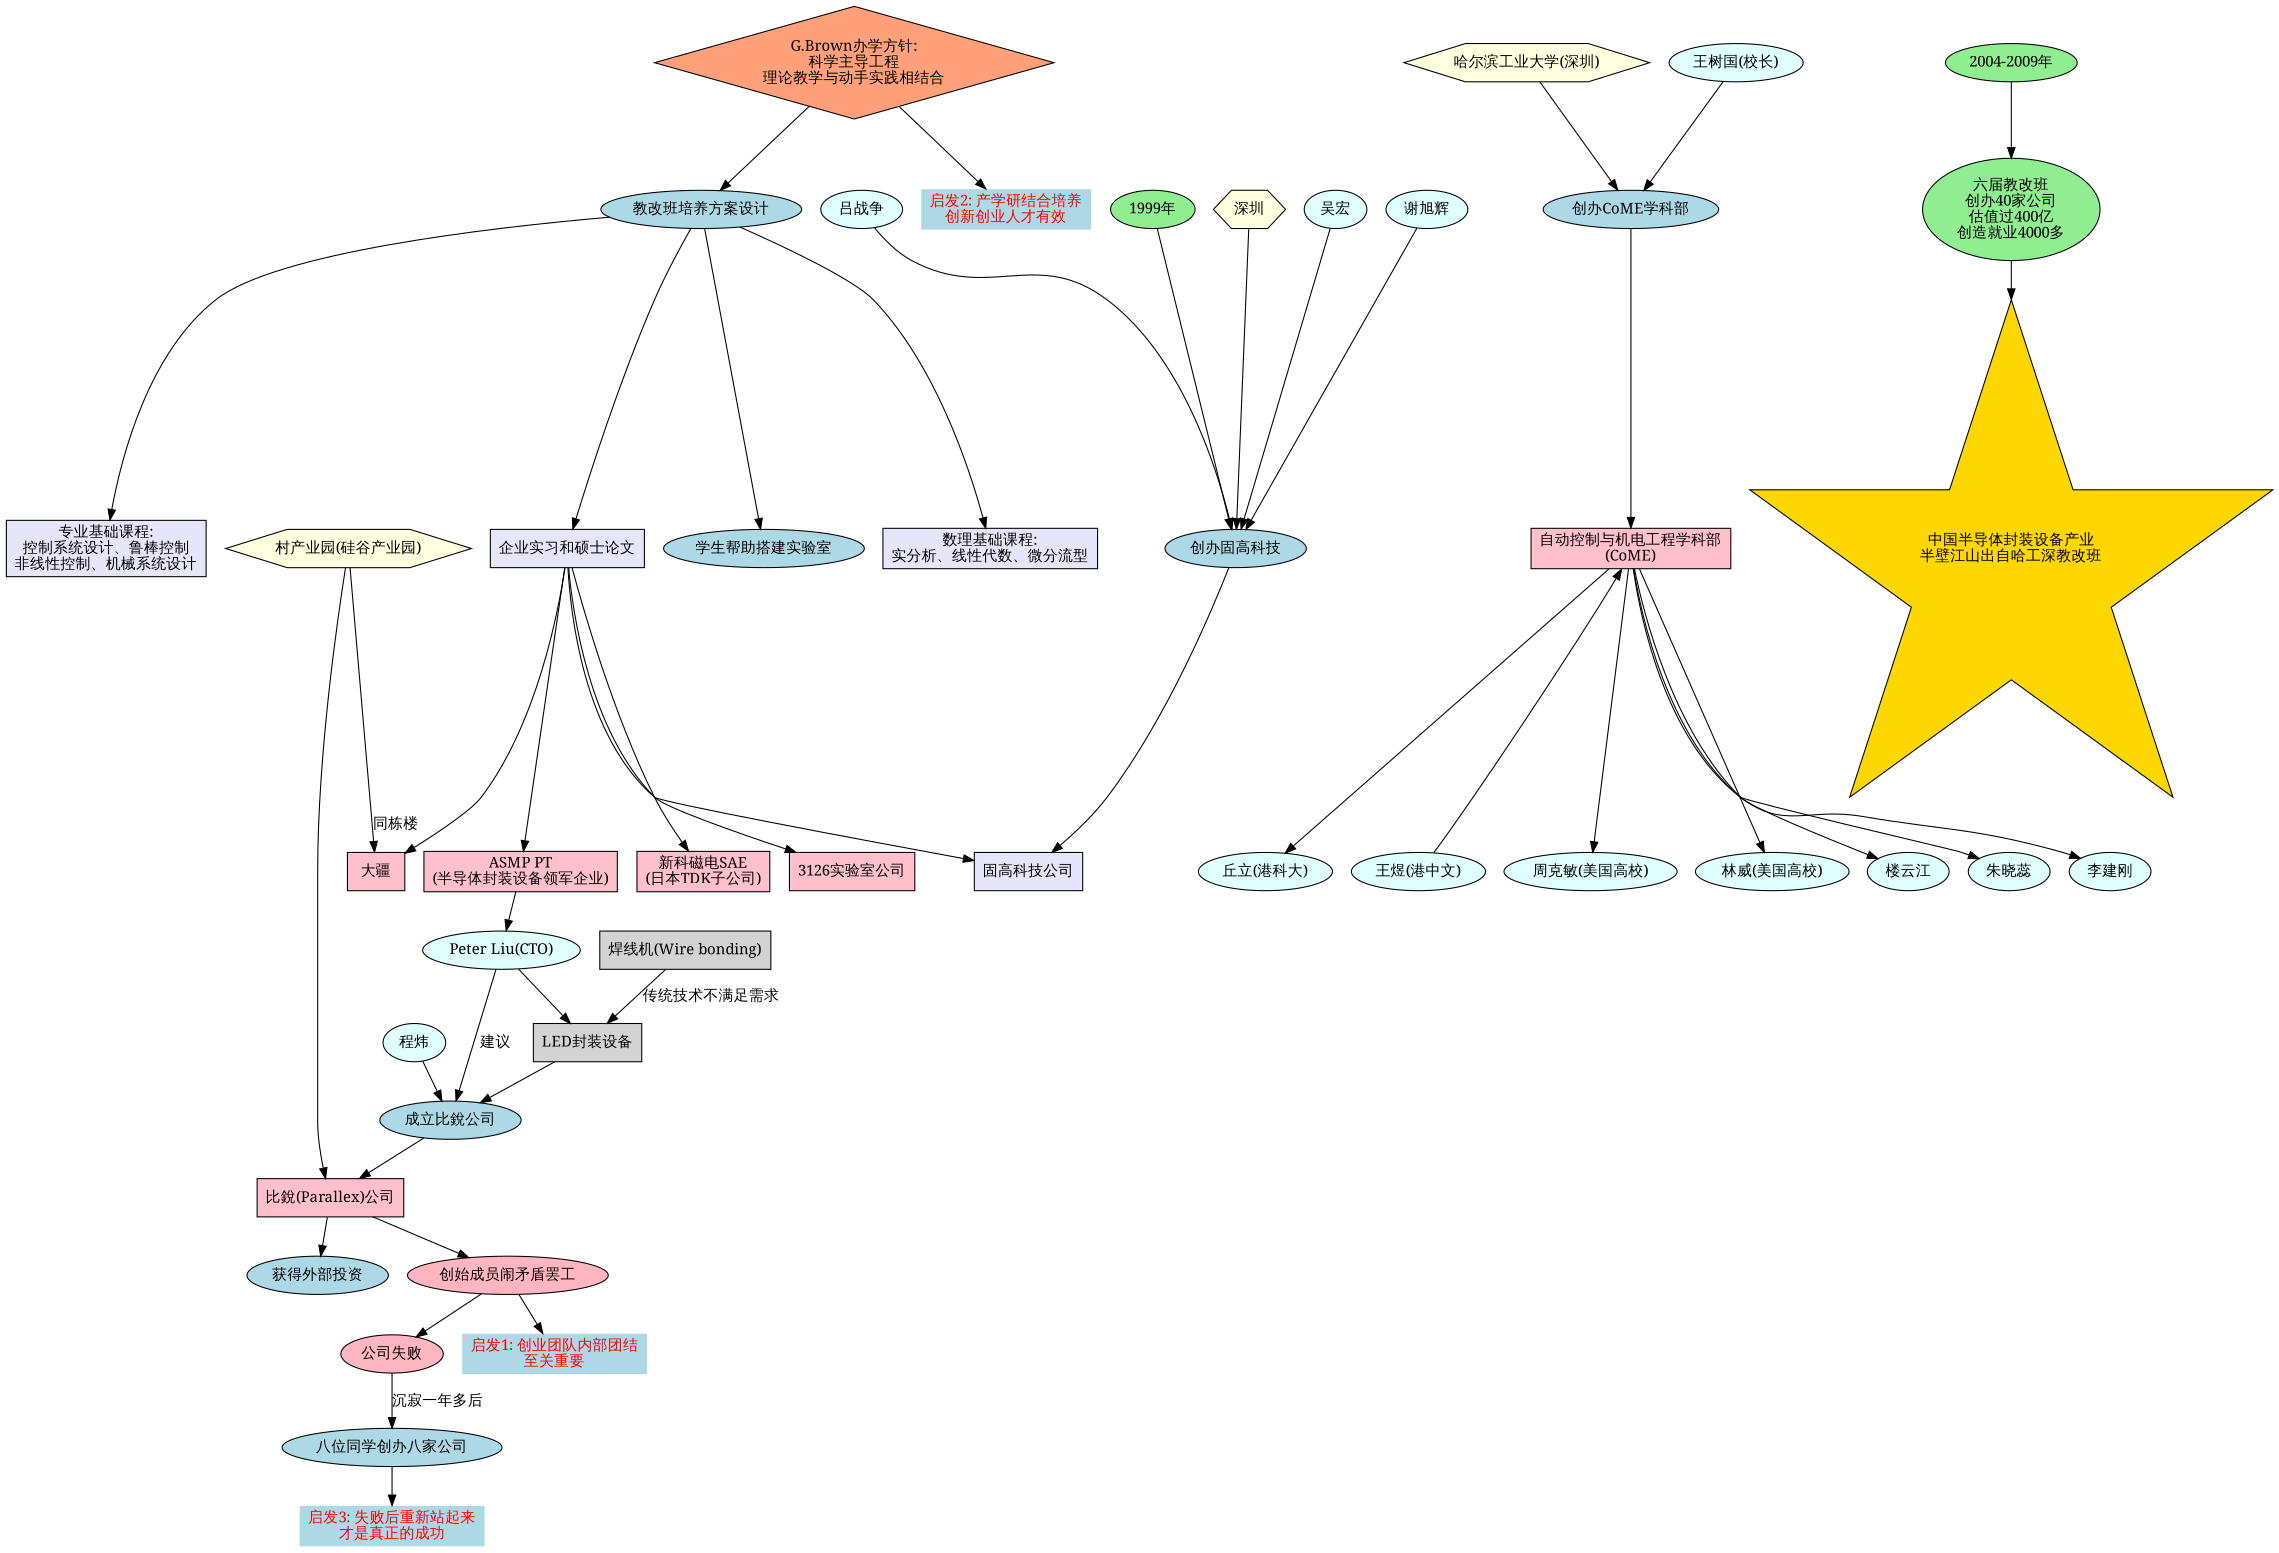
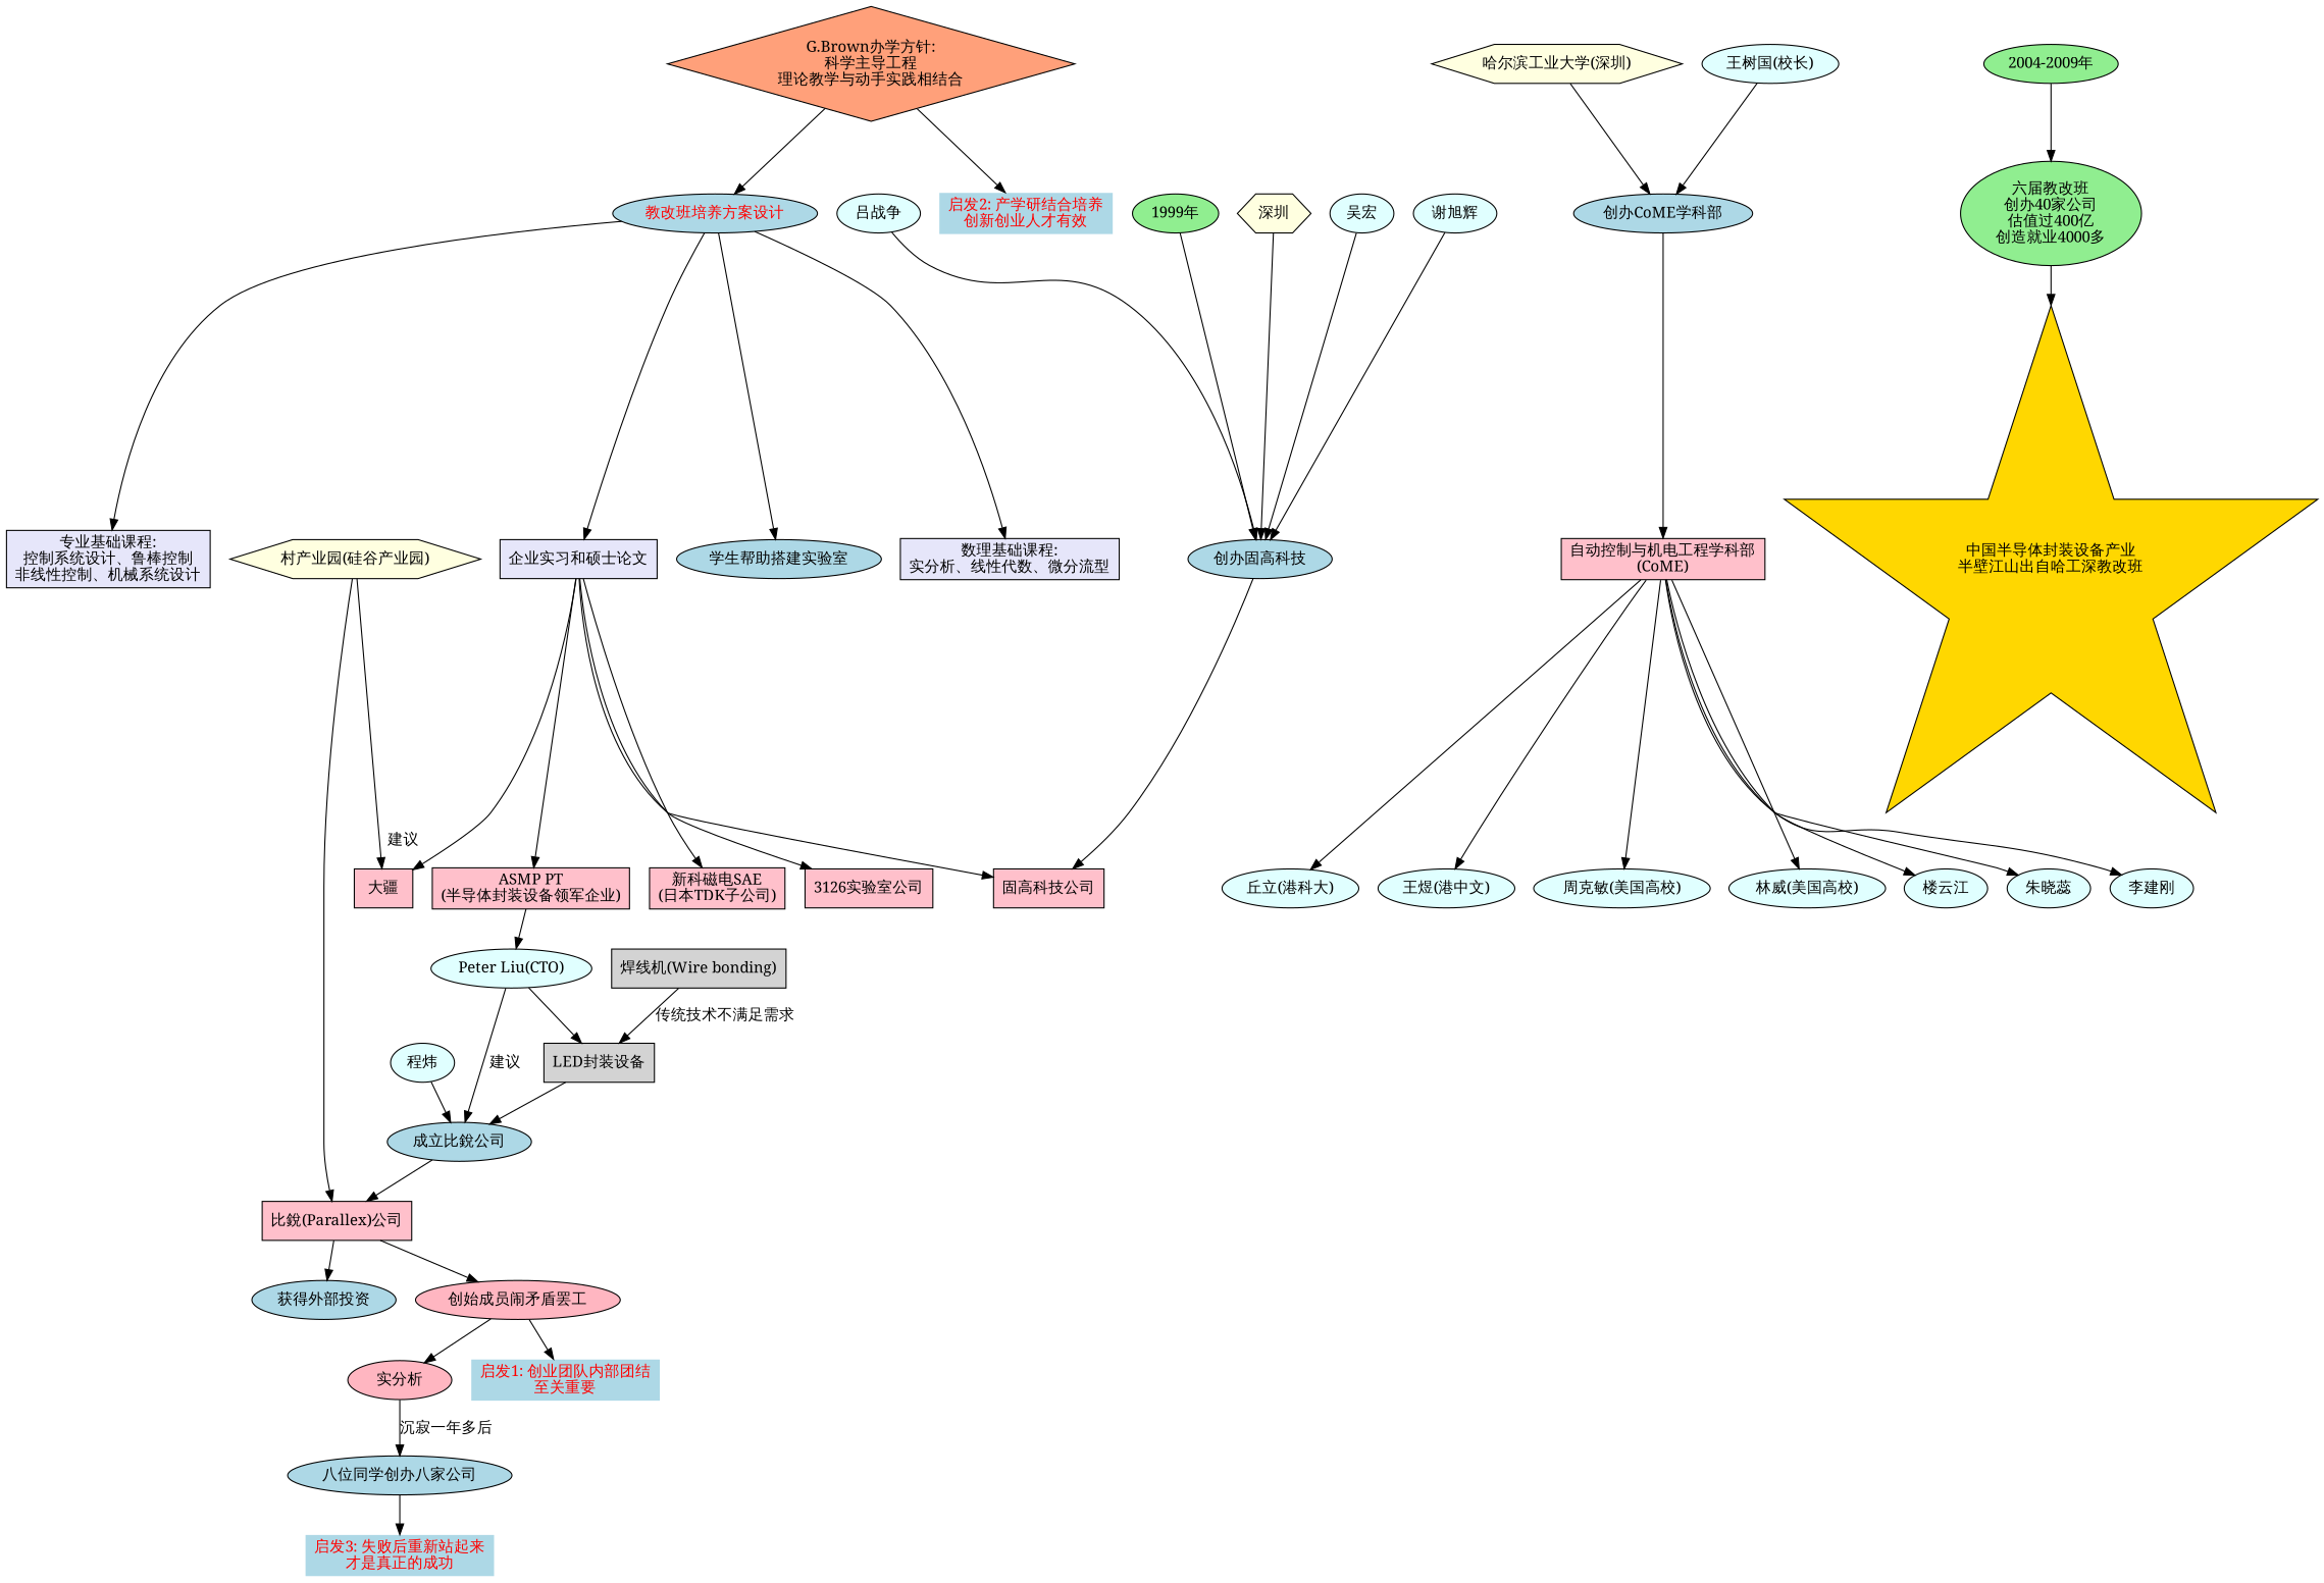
  digraph {
    rankdir=TB
    node [fillcolor=lightcyan fontname=SimSun shape=ellipse style=filled]
    edge [fontname=SimSun]
    n1 [fillcolor=lightgreen label="1999年" shape=oval]
    n2 [fillcolor=lightblue label="创办固高科技" shape=oval]
-   n3 [fillcolor=lavender label="固高科技公司" shape=box]
+   n3 [fillcolor=pink label="固高科技公司" shape=box]
    n4 [fillcolor=lightblue label="创办CoME学科部" shape=oval]
    n5 [fillcolor=pink label="自动控制与机电工程学科部\n(CoME)" shape=box]
    n6 [fillcolor=lightgreen label="2004-2009年" shape=oval]
    n7 [fillcolor=lightgreen label="六届教改班\n创办40家公司\n估值过400亿\n创造就业4000多" shape=oval]
    n8 [fillcolor=gold label="中国半导体封装设备产业\n半壁江山出自哈工深教改班" shape=star]
    n9 [fillcolor=lightyellow label="深圳" shape=hexagon]
    n10 [fillcolor=lightyellow label="哈尔滨工业大学(深圳)" shape=hexagon]
    n11 [fillcolor=lightyellow label="村产业园(硅谷产业园)" shape=hexagon]
    n12 [fillcolor=pink label="比銳(Parallex)公司" shape=box]
    n13 [fillcolor=pink label="大疆" shape=box]
    n14 [fillcolor=lightblue label="获得外部投资" shape=oval]
    n15 [fillcolor=lightpink label="创始成员闹矛盾罢工" shape=oval]
    n16 [label="丘立(港科大)"]
    n17 [label="王煜(港中文)"]
    n18 [label="周克敏(美国高校)"]
    n19 [label="林威(美国高校)"]
    n20 [label="楼云江"]
    n21 [label="朱晓蕊"]
    n22 [label="李建刚"]
-   n23 [fillcolor=lightpink label="公司失败" shape=oval]
+   n23 [fillcolor=lightpink label="实分析" shape=oval]
    n24 [fillcolor=lightblue fontcolor=red label="启发1: 创业团队内部团结\n至关重要" shape=plaintext]
    n25 [fillcolor=pink label="ASMP PT\n(半导体封装设备领军企业)" shape=box]
    n26 [label="Peter Liu(CTO)"]
    n27 [fillcolor=lightgray label="LED封装设备" shape=box]
    n28 [fillcolor=lightblue label="成立比銳公司" shape=oval]
    n29 [fillcolor=pink label="新科磁电SAE\n(日本TDK子公司)" shape=box]
    n30 [fillcolor=pink label="3126实验室公司" shape=box]
    n31 [label="吴宏"]
    n32 [label="谢旭辉"]
    n33 [label="吕战争"]
    n34 [label="王树国(校长)"]
    n35 [label="程炜"]
    n36 [fillcolor=lightsalmon label="G.Brown办学方针:\n科学主导工程\n理论教学与动手实践相结合" shape=diamond]
-   n37 [fillcolor=lightblue label="教改班培养方案设计" shape=oval]
+   n37 [fillcolor=lightblue label="教改班培养方案设计" shape=oval fontcolor=red]
    n38 [fillcolor=lightblue fontcolor=red label="启发2: 产学研结合培养\n创新创业人才有效" shape=plaintext]
    n39 [fillcolor=lavender label="数理基础课程:\n实分析、线性代数、微分流型" shape=box]
    n40 [fillcolor=lavender label="专业基础课程:\n控制系统设计、鲁棒控制\n非线性控制、机械系统设计" shape=box]
    n41 [fillcolor=lavender label="企业实习和硕士论文" shape=box]
    n42 [fillcolor=lightblue label="学生帮助搭建实验室" shape=oval]
    n43 [fillcolor=lightgray label="焊线机(Wire bonding)" shape=box]
    n44 [fillcolor=lightblue label="八位同学创办八家公司" shape=oval]
    n45 [fillcolor=lightblue fontcolor=red label="启发3: 失败后重新站起来\n才是真正的成功" shape=plaintext]
    n1 -> n2
    n2 -> n3
    n4 -> n5
    n5 -> n16
-   n17 -> n5
+   n5 -> n17
    n5 -> n18
    n5 -> n19
    n5 -> n20
    n5 -> n21
    n5 -> n22
    n6 -> n7
    n7 -> n8
    n9 -> n2
    n10 -> n4
    n11 -> n12
-   n11 -> n13 [label="同栋楼"]
+   n11 -> n13 [label="建议"]
    n12 -> n14
    n12 -> n15
    n15 -> n23
    n15 -> n24
    n23 -> n44 [label="沉寂一年多后"]
    n25 -> n26
    n26 -> n27
    n26 -> n28 [label="建议"]
    n27 -> n28
    n28 -> n12
    n31 -> n2
    n32 -> n2
    n33 -> n2
    n34 -> n4
    n35 -> n28
    n36 -> n37
    n36 -> n38
    n37 -> n39
    n37 -> n40
    n37 -> n41
    n37 -> n42
    n41 -> n3
    n41 -> n13
    n41 -> n25
    n41 -> n29
    n41 -> n30
    n43 -> n27 [label="传统技术不满足需求"]
    n44 -> n45
  }
